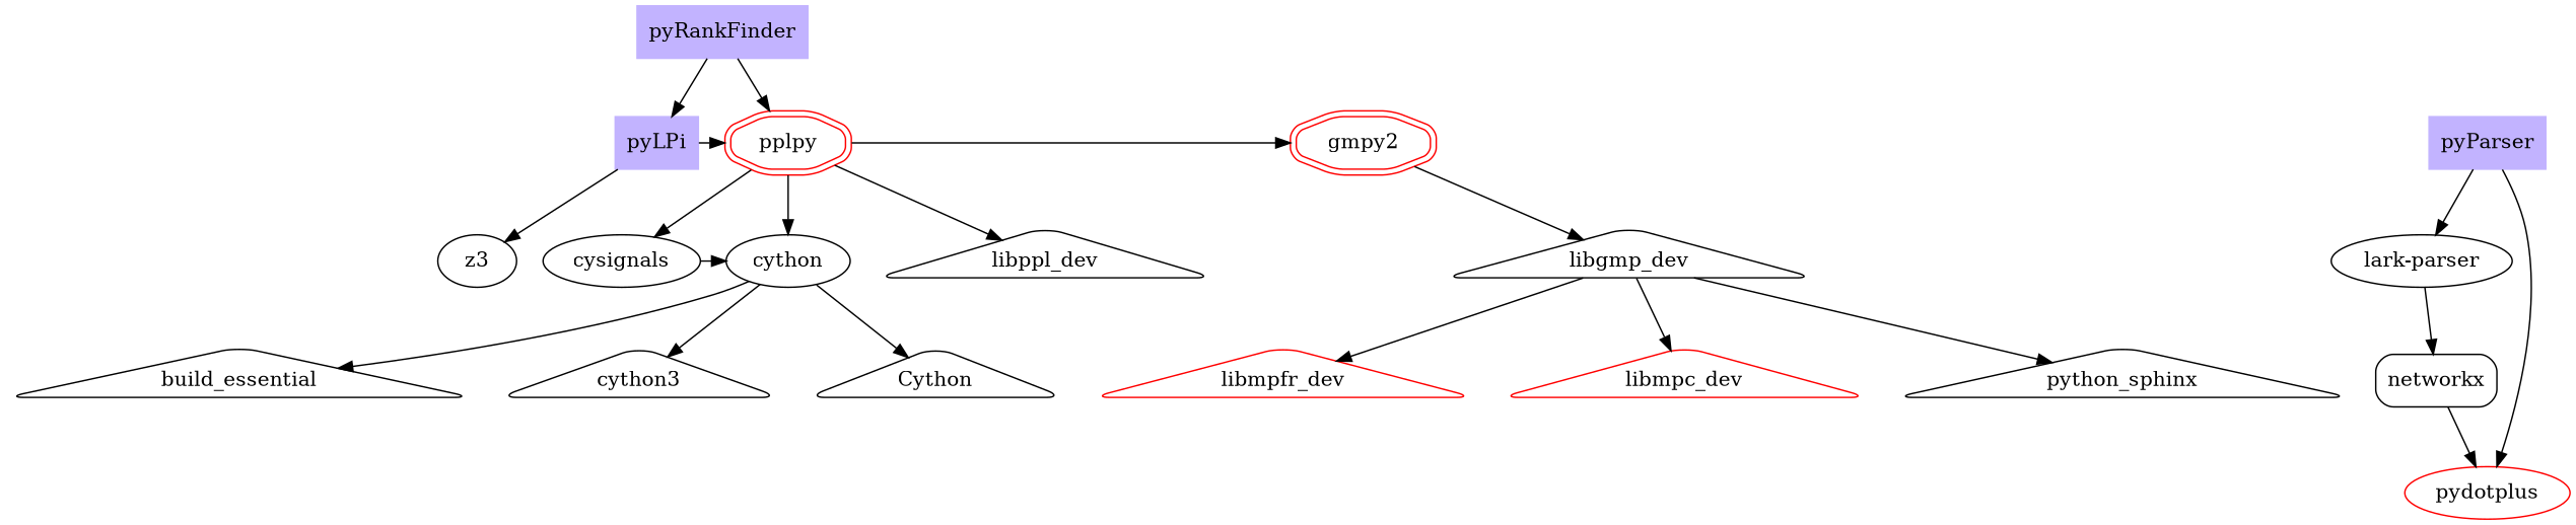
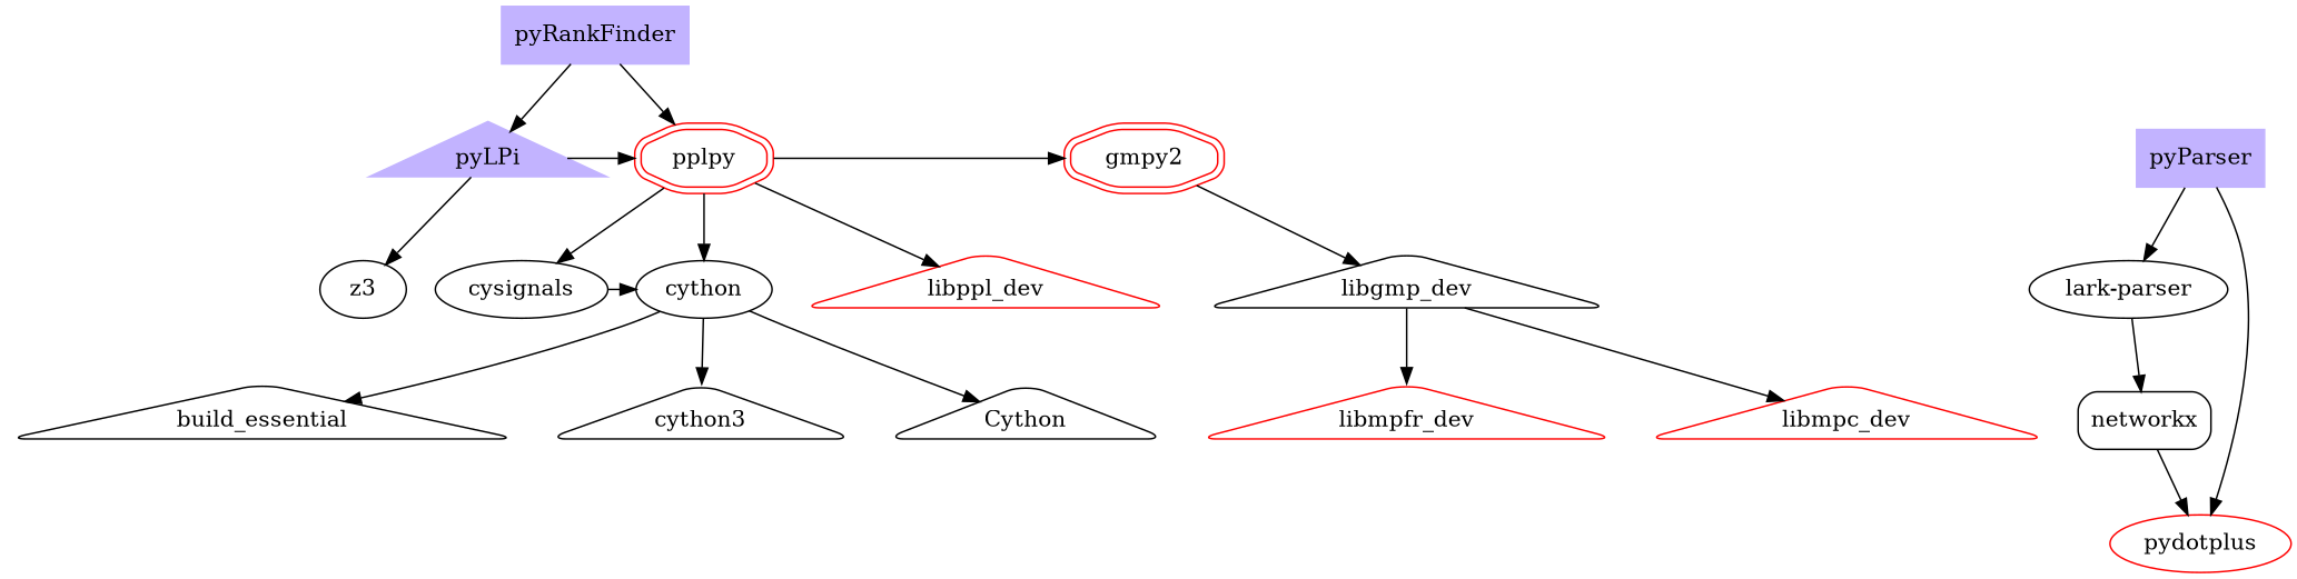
  digraph {
    rankdir=TB
    node [color=black shape=triangle style=rounded]
-   pyLPi [color=".7 .3 1.0" shape=box style=filled]
+   pyLPi [color=".7 .3 1.0" style=filled]
    pyParser [color=".7 .3 1.0" shape=box style=filled]
    gmpy2 [color=red shape=doubleoctagon]
    pplpy [color=red shape=doubleoctagon]
    cysignals [shape=ellipse]
    cython [shape=ellipse]
-   libppl_dev
+   libppl_dev [color=red]
    z3 [shape=ellipse]
    "lark-parser" [shape=ellipse]
    pydotplus [color=red shape=ellipse]
    libgmp_dev
    build_essential
    cython3
    Cython
    pyRankFinder [color=".7 .3 1.0" shape=box style=filled]
    networkx [shape=box]
    libmpfr_dev [color=red]
    libmpc_dev [color=red]
-   python_sphinx
    subgraph sub_1 {
      rank=same
      pyLPi
      pyParser
      gmpy2
      pplpy
    }
    subgraph sub_2 {
      rank=same
      cysignals
      cython
      libppl_dev
    }
    pyLPi -> pplpy
    pyLPi -> z3
    pyParser -> "lark-parser"
    pyParser -> pydotplus
    gmpy2 -> libgmp_dev
    pplpy -> gmpy2
    pplpy -> cysignals
    pplpy -> cython
    pplpy -> libppl_dev
    cysignals -> cython
    cython -> build_essential
    cython -> cython3
    cython -> Cython
    "lark-parser" -> networkx
    libgmp_dev -> libmpfr_dev
    libgmp_dev -> libmpc_dev
-   libgmp_dev -> python_sphinx
    pyRankFinder -> pyLPi
    pyRankFinder -> pplpy
    networkx -> pydotplus
  }
